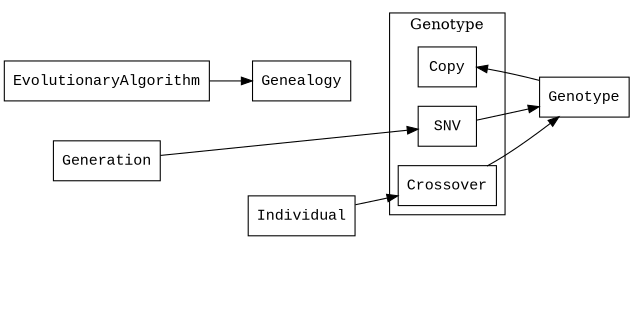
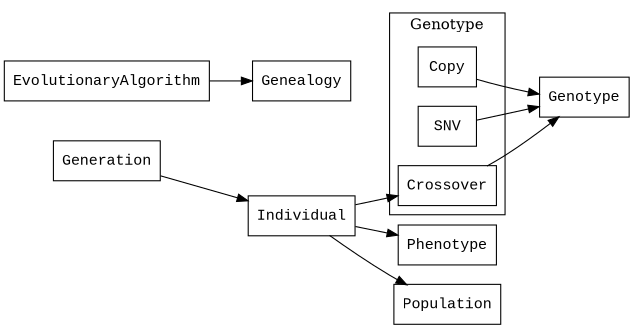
  digraph {
    rankdir=LR
    node [fontname="Courier New" shape=record]
    Copy
    Crossover
    SNV
    Genotype
    EvolutionaryAlgorithm
    Genealogy
    Generation
    Individual
+   Phenotype
+   Population
    subgraph cluster_1 {
      label=Genotype
      Copy
      Crossover
      SNV
    }
-   Genotype -> Copy
+   Copy -> Genotype
    Crossover -> Genotype
    SNV -> Genotype
    EvolutionaryAlgorithm -> Genealogy
-   Generation -> SNV
+   Generation -> Individual
    Individual -> Crossover
+   Individual -> Phenotype
+   Individual -> Population
  }
